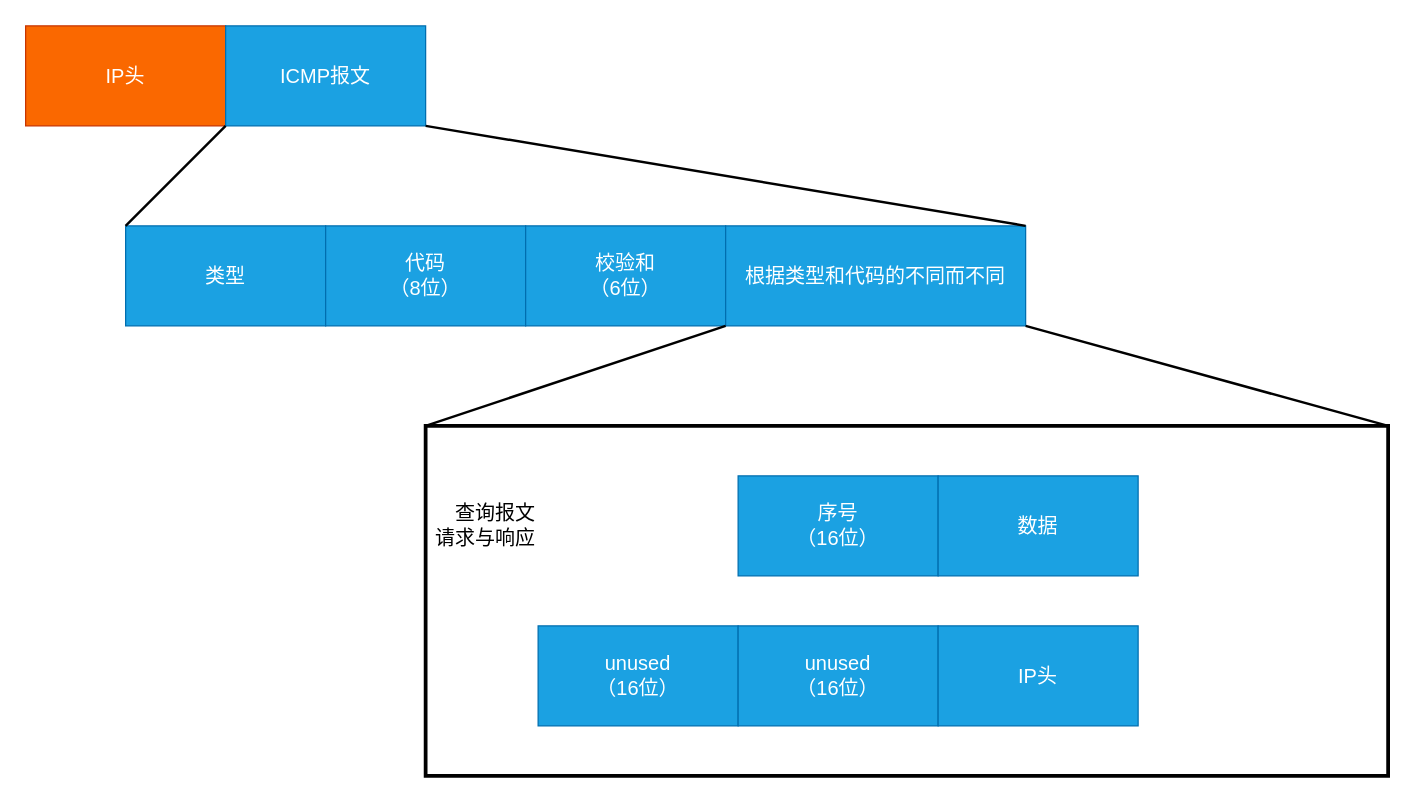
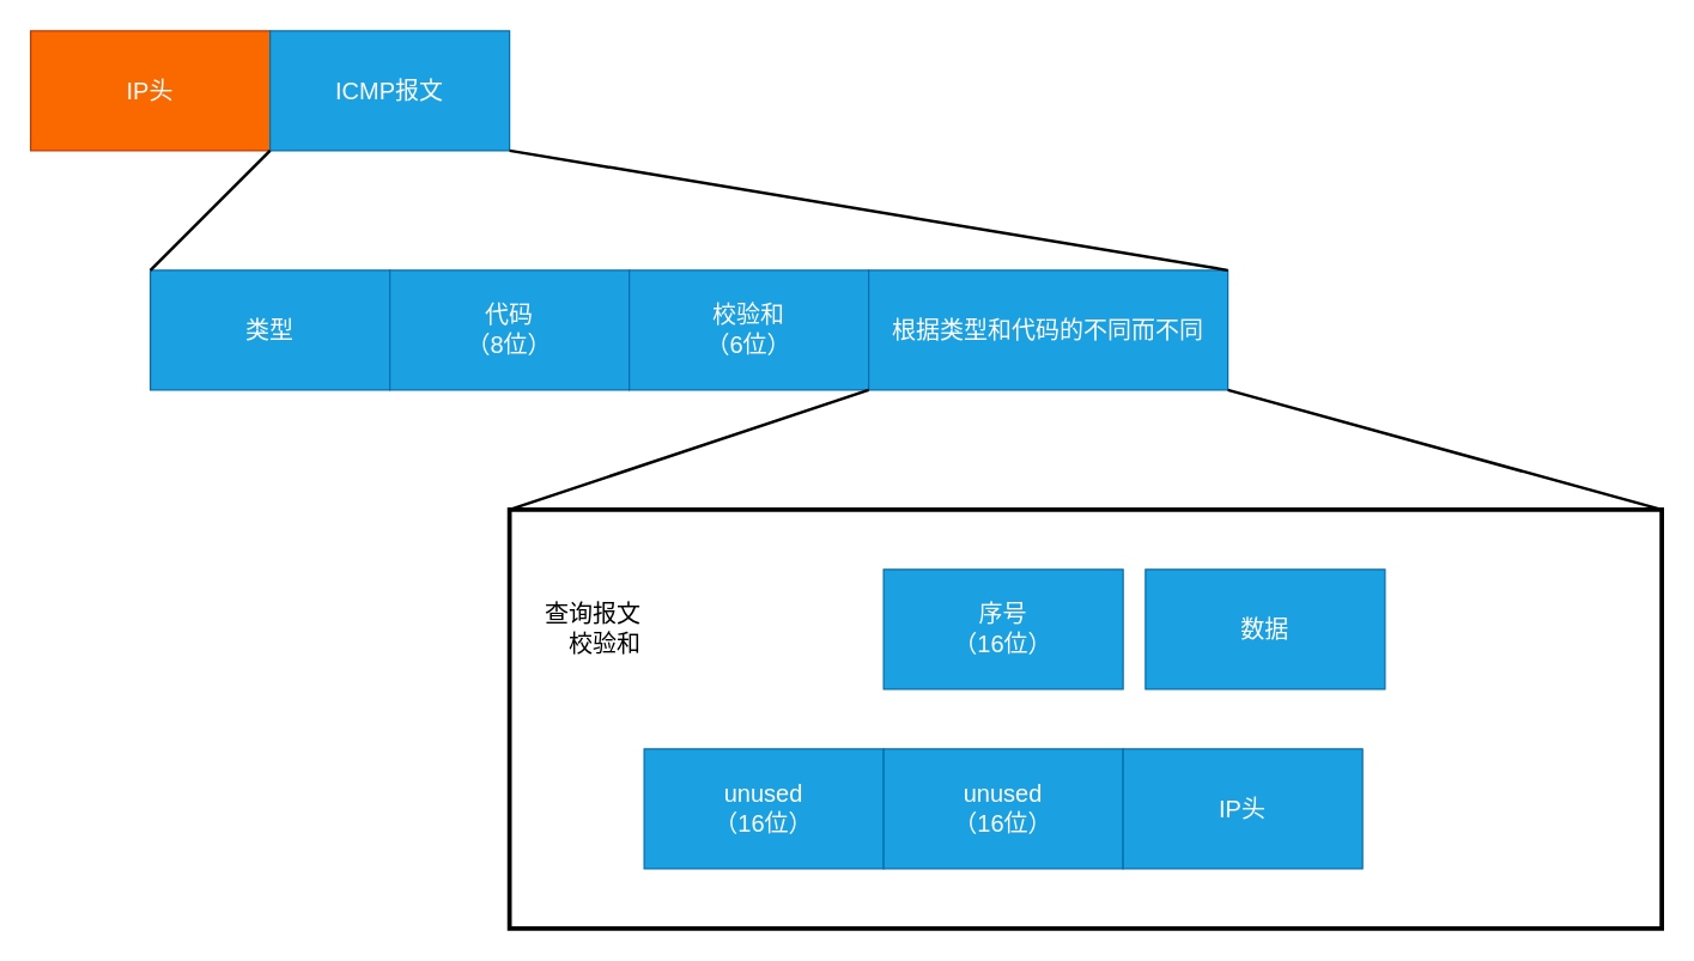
  <mxCell id="0" />
  <mxCell id="1" parent="0" />
  <mxCell id="2" value="IP头" style="text;html=1;strokeColor=#C73500;fillColor=#fa6800;align=center;verticalAlign=middle;whiteSpace=wrap;rounded=0;labelBackgroundColor=none;fontSize=16;fontColor=#ffffff;" vertex="1" parent="1"><mxGeometry x="20" y="20" width="160" height="80" as="geometry" /></mxCell>
  <mxCell id="3" value="ICMP报文" style="text;html=1;strokeColor=#006EAF;fillColor=#1ba1e2;align=center;verticalAlign=middle;whiteSpace=wrap;rounded=0;labelBackgroundColor=none;fontSize=16;fontColor=#ffffff;" vertex="1" parent="1"><mxGeometry x="180" y="20" width="160" height="80" as="geometry" /></mxCell>
  <mxCell id="4" value="类型" style="text;html=1;strokeColor=#006EAF;fillColor=#1ba1e2;align=center;verticalAlign=middle;whiteSpace=wrap;rounded=0;labelBackgroundColor=none;fontSize=16;fontColor=#ffffff;" vertex="1" parent="1"><mxGeometry x="100" y="180" width="160" height="80" as="geometry" /></mxCell>
  <mxCell id="5" value="代码&lt;br&gt;（8位）" style="text;html=1;strokeColor=#006EAF;fillColor=#1ba1e2;align=center;verticalAlign=middle;whiteSpace=wrap;rounded=0;labelBackgroundColor=none;fontSize=16;fontColor=#ffffff;" vertex="1" parent="1"><mxGeometry x="260" y="180" width="160" height="80" as="geometry" /></mxCell>
  <mxCell id="6" value="校验和&lt;br&gt;（6位）" style="text;html=1;strokeColor=#006EAF;fillColor=#1ba1e2;align=center;verticalAlign=middle;whiteSpace=wrap;rounded=0;labelBackgroundColor=none;fontSize=16;fontColor=#ffffff;" vertex="1" parent="1"><mxGeometry x="420" y="180" width="160" height="80" as="geometry" /></mxCell>
  <mxCell id="7" value="根据类型和代码的不同而不同" style="text;html=1;strokeColor=#006EAF;fillColor=#1ba1e2;align=center;verticalAlign=middle;whiteSpace=wrap;rounded=0;labelBackgroundColor=none;fontSize=16;fontColor=#ffffff;" vertex="1" parent="1"><mxGeometry x="580" y="180" width="240" height="80" as="geometry" /></mxCell>
  <mxCell id="8" value="序号&lt;br&gt;（16位）" style="text;html=1;strokeColor=#006EAF;fillColor=#1ba1e2;align=center;verticalAlign=middle;whiteSpace=wrap;rounded=0;labelBackgroundColor=none;fontSize=16;fontColor=#ffffff;" vertex="1" parent="1"><mxGeometry x="590" y="380" width="160" height="80" as="geometry" /></mxCell>
- <mxCell id="9" value="数据" style="text;html=1;strokeColor=#006EAF;fillColor=#1ba1e2;align=center;verticalAlign=middle;whiteSpace=wrap;rounded=0;labelBackgroundColor=none;fontSize=16;fontColor=#ffffff;" vertex="1" parent="1"><mxGeometry x="750" y="380" width="160" height="80" as="geometry" /></mxCell>
+ <mxCell id="9" value="数据" style="text;html=1;strokeColor=#006EAF;fillColor=#1ba1e2;align=center;verticalAlign=middle;whiteSpace=wrap;rounded=0;labelBackgroundColor=none;fontSize=16;fontColor=#ffffff;" vertex="1" parent="1"><mxGeometry x="765" y="380" width="160" height="80" as="geometry" /></mxCell>
  <mxCell id="10" value="unused&lt;br&gt;（16位）" style="text;html=1;strokeColor=#006EAF;fillColor=#1ba1e2;align=center;verticalAlign=middle;whiteSpace=wrap;rounded=0;labelBackgroundColor=none;fontSize=16;fontColor=#ffffff;" vertex="1" parent="1"><mxGeometry x="430" y="500" width="160" height="80" as="geometry" /></mxCell>
  <mxCell id="11" value="unused&lt;br&gt;（16位）" style="text;html=1;strokeColor=#006EAF;fillColor=#1ba1e2;align=center;verticalAlign=middle;whiteSpace=wrap;rounded=0;labelBackgroundColor=none;fontSize=16;fontColor=#ffffff;" vertex="1" parent="1"><mxGeometry x="590" y="500" width="160" height="80" as="geometry" /></mxCell>
  <mxCell id="12" value="IP头" style="text;html=1;strokeColor=#006EAF;fillColor=#1ba1e2;align=center;verticalAlign=middle;whiteSpace=wrap;rounded=0;labelBackgroundColor=none;fontSize=16;fontColor=#ffffff;" vertex="1" parent="1"><mxGeometry x="750" y="500" width="160" height="80" as="geometry" /></mxCell>
  <mxCell id="13" value="" style="rounded=0;whiteSpace=wrap;html=1;fillColor=none;strokeWidth=3;" vertex="1" parent="1"><mxGeometry x="340" y="340" width="770" height="280" as="geometry" /></mxCell>
- <mxCell id="14" value="查询报文&lt;br&gt;请求与响应" style="text;html=1;strokeColor=none;fillColor=none;align=right;verticalAlign=middle;whiteSpace=wrap;rounded=0;labelBackgroundColor=none;fontSize=16;" vertex="1" parent="1"><mxGeometry x="340" y="400" width="90" height="40" as="geometry" /></mxCell>
+ <mxCell id="14" value="查询报文&lt;br&gt;校验和" style="text;html=1;strokeColor=none;fillColor=none;align=right;verticalAlign=middle;whiteSpace=wrap;rounded=0;labelBackgroundColor=none;fontSize=16;" vertex="1" parent="1"><mxGeometry x="340" y="400" width="90" height="40" as="geometry" /></mxCell>
  <mxCell id="15" value="" style="endArrow=none;html=1;exitX=0;exitY=0;exitDx=0;exitDy=0;strokeWidth=2;" edge="1" parent="1" source="13"><mxGeometry width="50" height="50" relative="1" as="geometry"><mxPoint x="530" y="310" as="sourcePoint" /><mxPoint x="580" y="260" as="targetPoint" /></mxGeometry></mxCell>
  <mxCell id="16" value="" style="endArrow=none;html=1;exitX=1;exitY=0;exitDx=0;exitDy=0;strokeWidth=2;entryX=1;entryY=1;entryDx=0;entryDy=0;" edge="1" parent="1" source="13" target="7"><mxGeometry width="50" height="50" relative="1" as="geometry"><mxPoint x="540" y="350" as="sourcePoint" /><mxPoint x="590" y="270" as="targetPoint" /></mxGeometry></mxCell>
  <mxCell id="17" value="" style="endArrow=none;html=1;exitX=0;exitY=0;exitDx=0;exitDy=0;strokeWidth=2;entryX=0;entryY=1;entryDx=0;entryDy=0;" edge="1" parent="1" target="3"><mxGeometry width="50" height="50" relative="1" as="geometry"><mxPoint x="100" y="180" as="sourcePoint" /><mxPoint x="340" y="100" as="targetPoint" /></mxGeometry></mxCell>
  <mxCell id="18" value="" style="endArrow=none;html=1;exitX=1;exitY=0;exitDx=0;exitDy=0;strokeWidth=2;entryX=1;entryY=1;entryDx=0;entryDy=0;" edge="1" parent="1" source="7"><mxGeometry width="50" height="50" relative="1" as="geometry"><mxPoint x="630" y="180" as="sourcePoint" /><mxPoint x="340" y="100" as="targetPoint" /></mxGeometry></mxCell>
